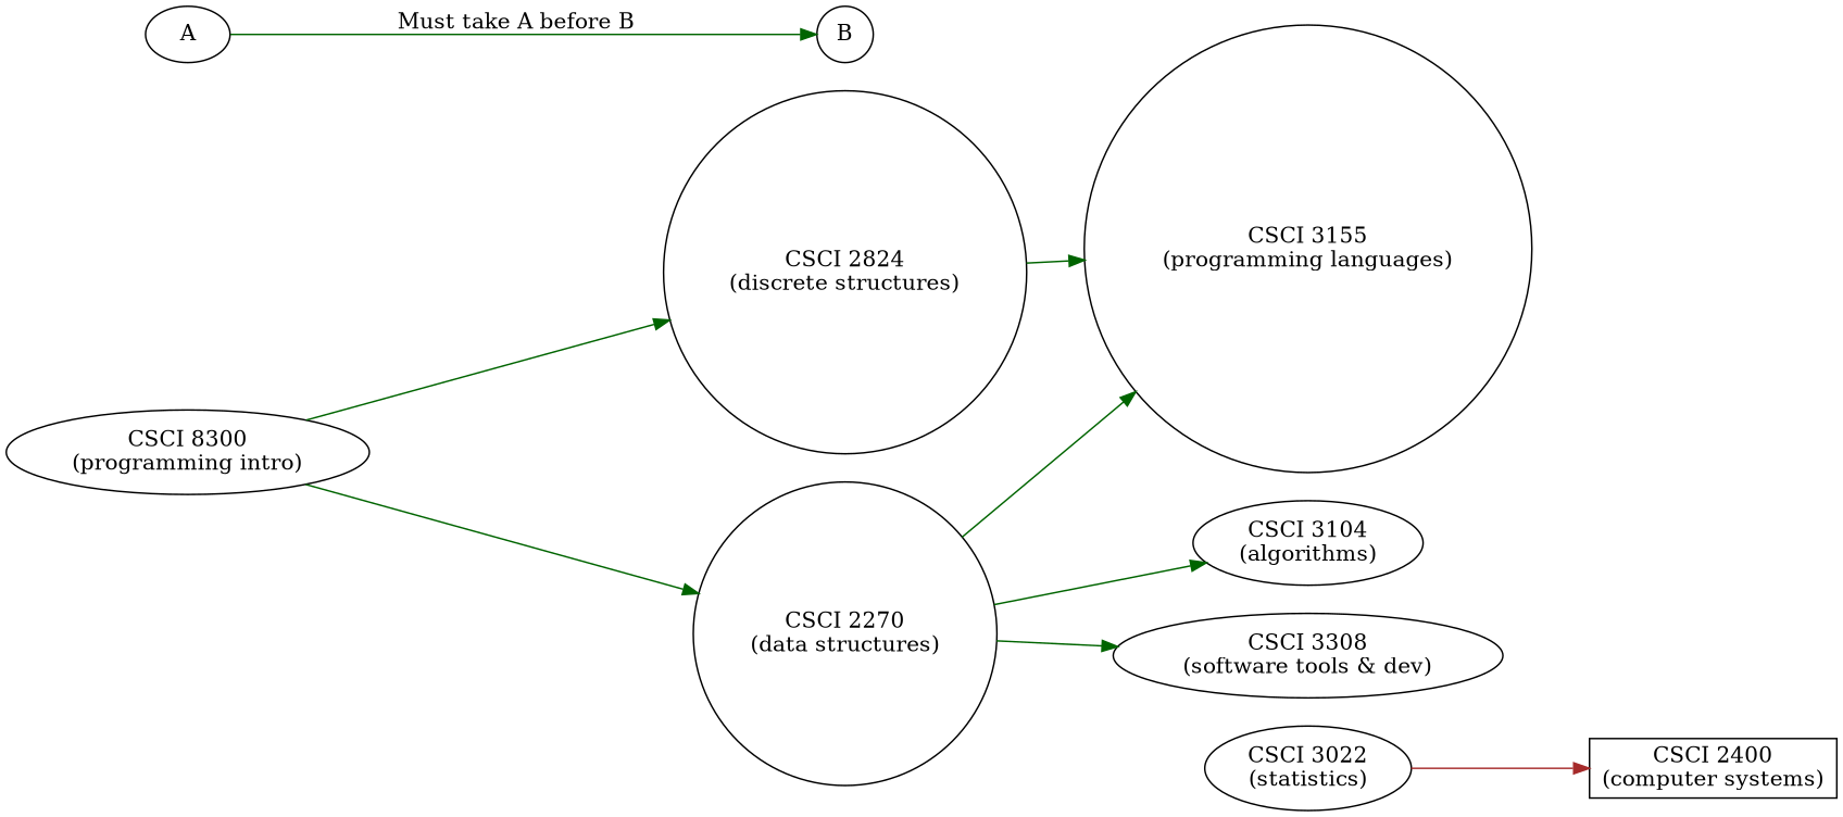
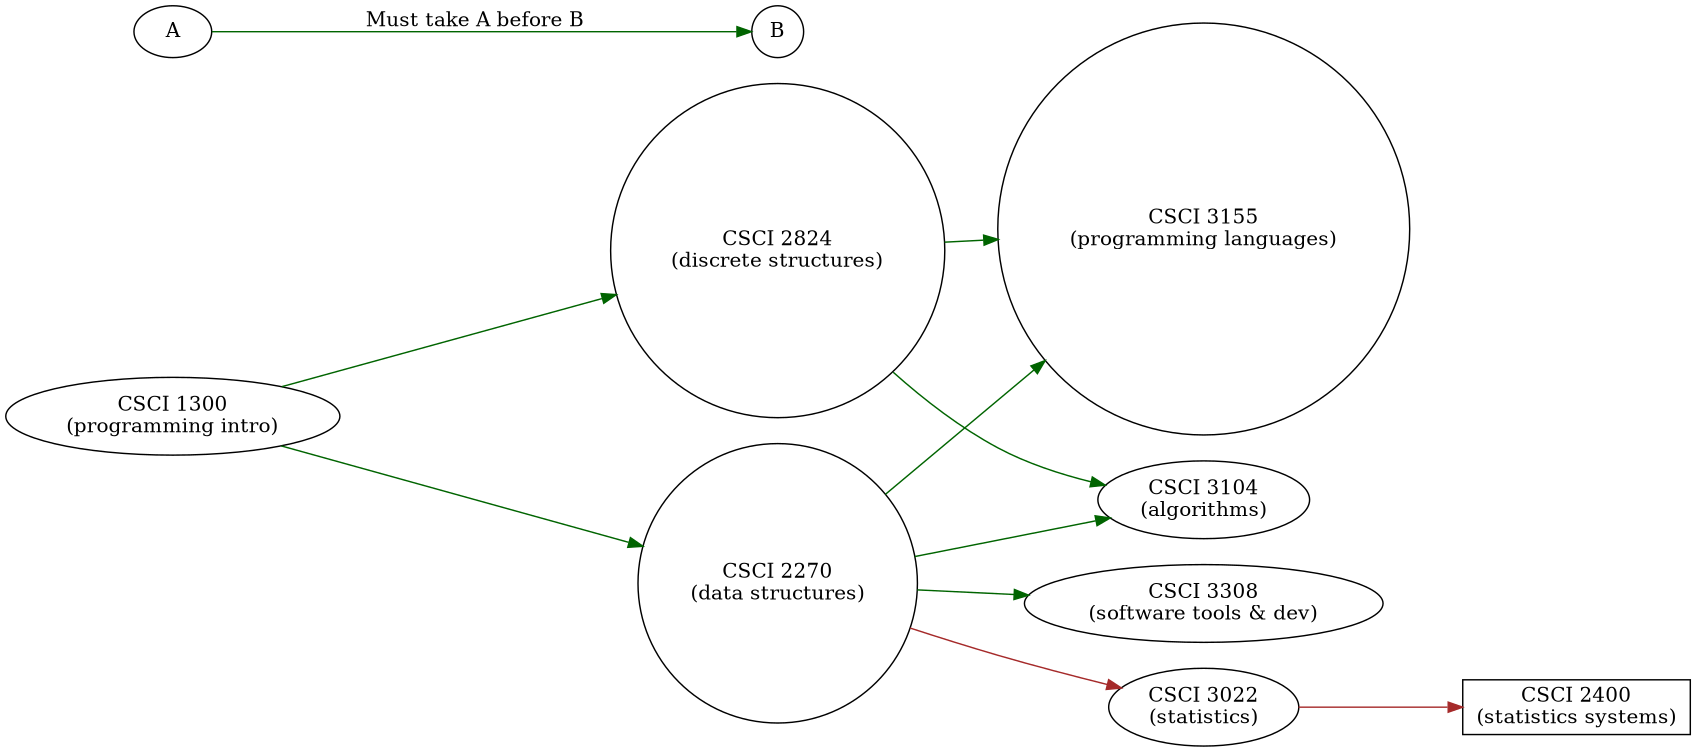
  digraph {
    rankdir=LR
    node [shape=ellipse]
    edge [color=darkgreen]
-   n1 [label="CSCI 8300\n(programming intro)"]
+   n1 [label="CSCI 1300\n(programming intro)"]
    n2 [label="CSCI 2270\n(data structures)" shape=circle]
    n3 [label="CSCI 2824\n(discrete structures)" shape=circle]
    n4 [label="CSCI 3155\n(programming languages)" shape=circle]
    n5 [label="CSCI 3104\n(algorithms)"]
    n6 [label="CSCI 3308\n(software tools & dev)"]
    n7 [label="CSCI 3022\n(statistics)"]
-   n8 [label="CSCI 2400\n(computer systems)" shape=box]
+   n8 [label="CSCI 2400\n(statistics systems)" shape=box]
    B [shape=circle]
    A
    n1 -> n2
    n1 -> n3
    n2 -> n4
    n2 -> n5
    n2 -> n6
+   n2 -> n7 [color=brown]
    n3 -> n4
+   n3 -> n5
    n7 -> n8 [color=brown]
    A -> B [label="Must take A before B"]
  }
